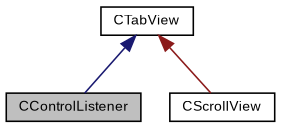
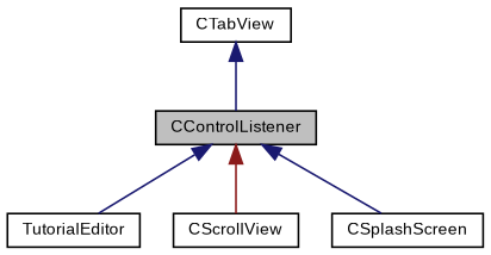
  digraph {
    node [color=black fontname=Arial fontsize=9 shape=record]
    edge [color=midnightblue dir=back fontname=Arial fontsize=9 labelfontname=Arial labelfontsize=9 style=solid]
    n1 [fillcolor=grey75 fontcolor=black height=0.2 label=CControlListener style=filled width=0.4]
+   n2 [height=0.2 label=TutorialEditor width=0.4]
    n3 [height=0.2 label=CScrollView width=0.4]
+   n4 [height=0.2 label=CSplashScreen width=0.4]
    n5 [height=0.2 label=CTabView width=0.4]
-   n5 -> n3 [color=firebrick4]
+   n1 -> n2
+   n1 -> n3 [color=firebrick4]
+   n1 -> n4
    n5 -> n1
  }
